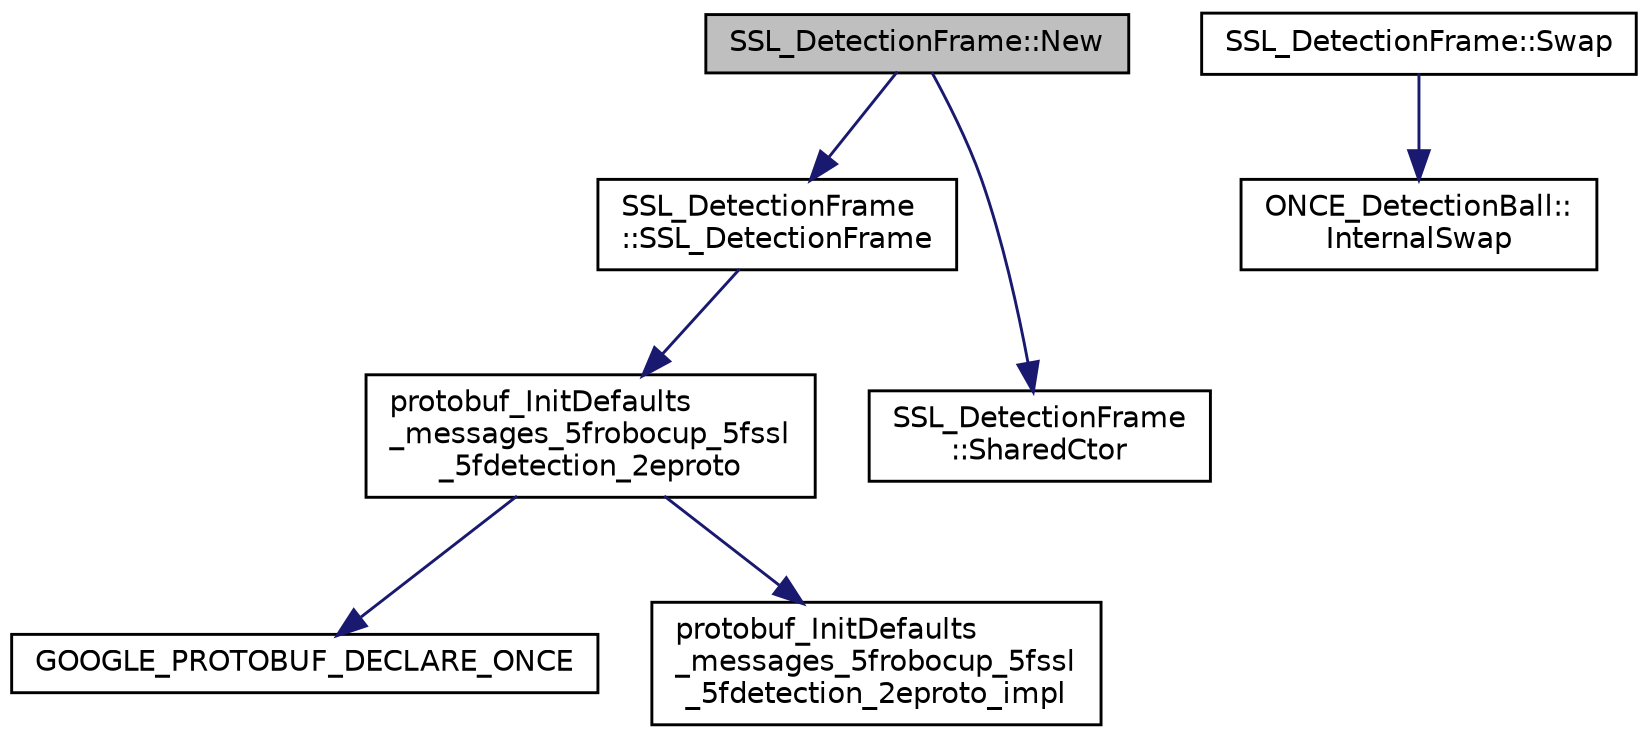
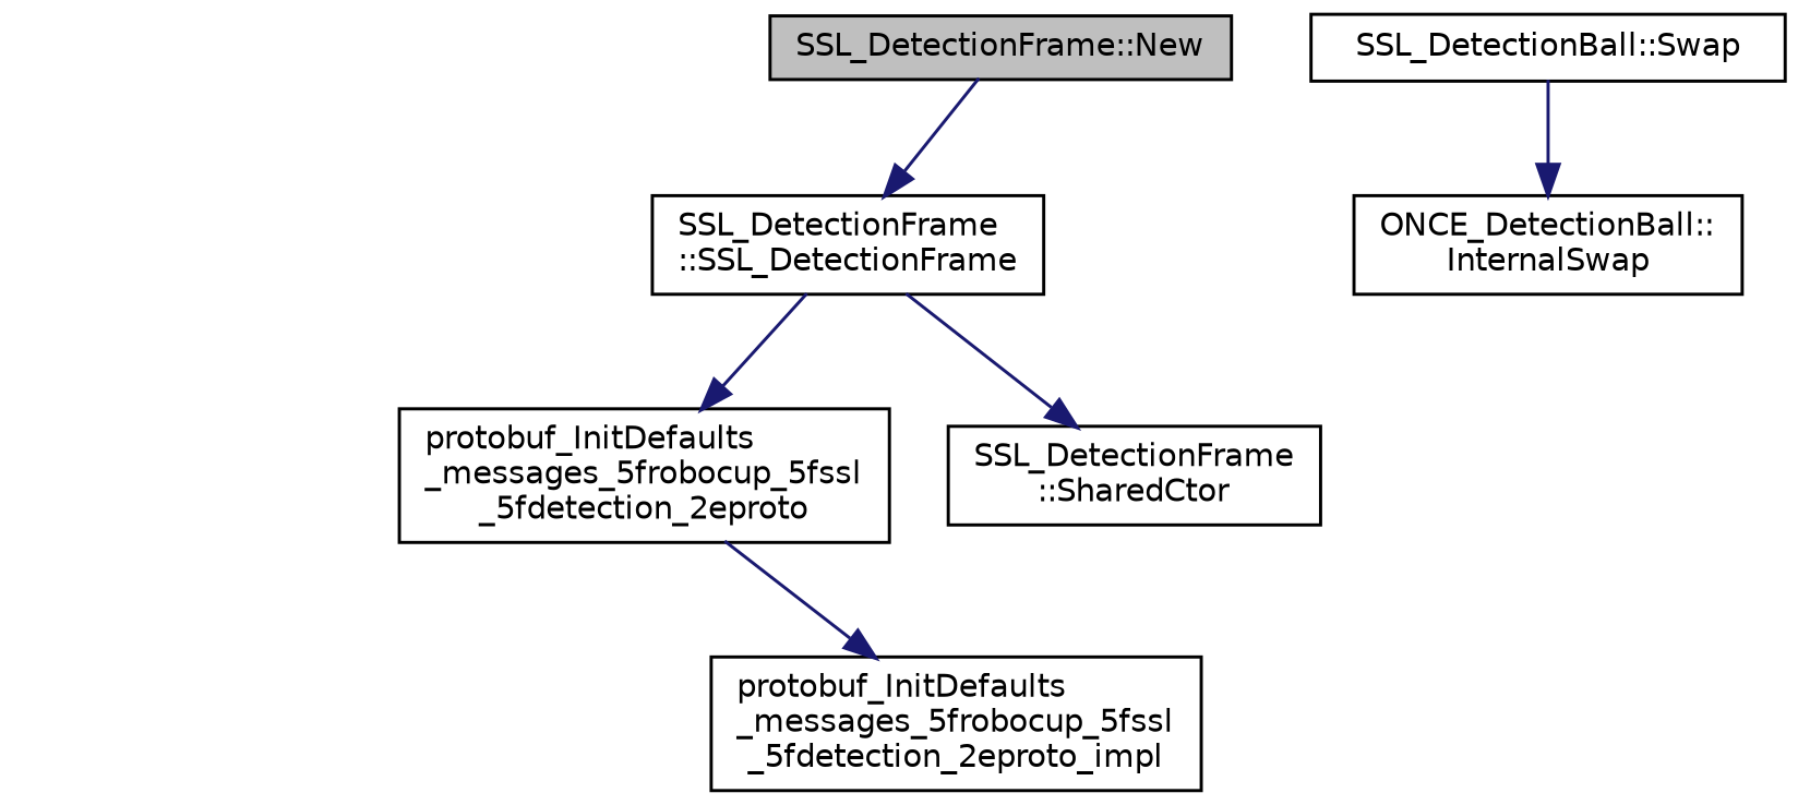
  digraph {
    rankdir=TB
    node [color=black fillcolor=white fontname=Helvetica fontsize=10 shape=record style=filled]
    edge [color=midnightblue fontname=Helvetica fontsize=10 labelfontname=Helvetica labelfontsize=10 style=solid]
    n1 [fillcolor=grey75 fontcolor=black height=0.2 label="SSL_DetectionFrame::New" width=0.4]
    n2 [height=0.2 label="SSL_DetectionFrame\l::SSL_DetectionFrame" width=0.4]
    n3 [height=0.2 label="protobuf_InitDefaults\l_messages_5frobocup_5fssl\l_5fdetection_2eproto" width=0.4]
    n4 [height=0.2 label="SSL_DetectionFrame\l::SharedCtor" width=0.4]
-   n5 [height=0.2 label=GOOGLE_PROTOBUF_DECLARE_ONCE width=0.4]
    n6 [height=0.2 label="protobuf_InitDefaults\l_messages_5frobocup_5fssl\l_5fdetection_2eproto_impl" width=0.4]
-   n7 [height=0.2 label="SSL_DetectionFrame::Swap" width=0.4]
+   n7 [height=0.2 label="SSL_DetectionBall::Swap" width=0.4]
    n8 [height=0.2 label="ONCE_DetectionBall::\lInternalSwap" width=0.4]
    n1 -> n2
    n2 -> n3
-   n1 -> n4
-   n3 -> n5
+   n2 -> n4
    n3 -> n6
    n7 -> n8
  }
